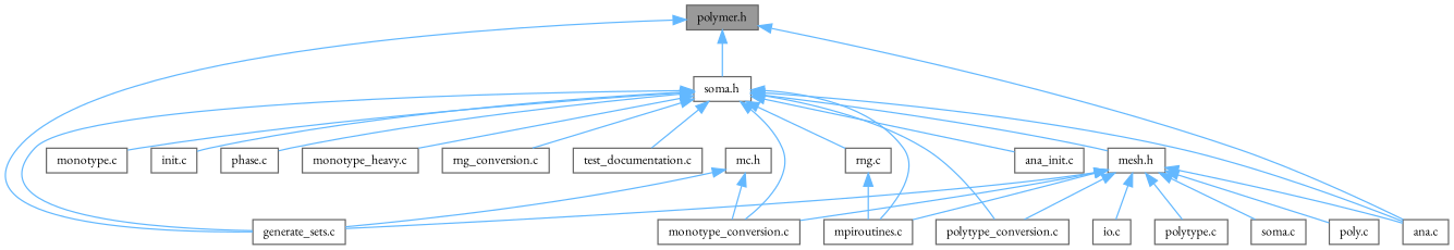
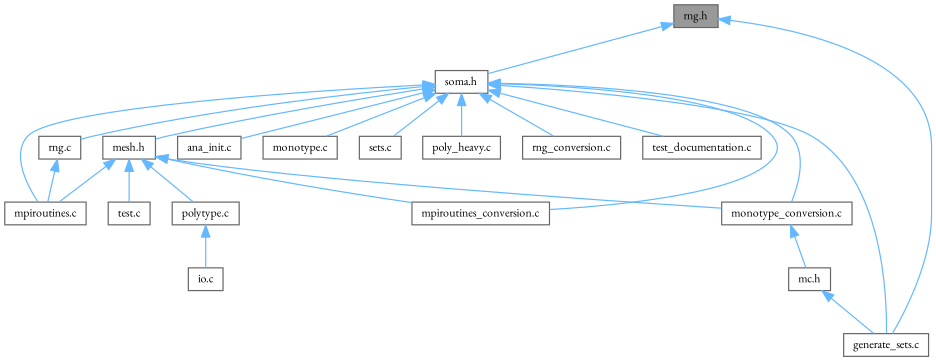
  digraph {
    fontname="EB Garamond"
    node [color=grey40 fillcolor=white fontname="EB Garamond" fontsize=10 shape=box style=filled]
    edge [color=steelblue1 dir=back fontname="EB Garamond" fontsize=10 labelfontname=Helvetica labelfontsize=10 style=solid]
-   n1 [color=gray40 fillcolor=grey60 fontcolor=black height=0.2 label="polymer.h" width=0.4]
-   n2 [height=0.2 label="ana.c" width=0.4]
+   n1 [color=gray40 fillcolor=grey60 fontcolor=black height=0.2 label="rng.h" width=0.4]
    n3 [height=0.2 label="generate_sets.c" width=0.4]
    n4 [height=0.2 label="soma.h" width=0.4]
    n5 [height=0.2 label="mc.h" width=0.4]
    n6 [height=0.2 label="monotype_conversion.c" width=0.4]
    n7 [height=0.2 label="mpiroutines.c" width=0.4]
    n8 [height=0.2 label="ana_init.c" width=0.4]
    n9 [height=0.2 label="monotype.c" width=0.4]
-   n10 [height=0.2 label="init.c" width=0.4]
    n11 [height=0.2 label="mesh.h" width=0.4]
-   n12 [height=0.2 label="phase.c" width=0.4]
-   n13 [height=0.2 label="polytype_conversion.c" width=0.4]
-   n14 [height=0.2 label="monotype_heavy.c" width=0.4]
+   n12 [height=0.2 label="sets.c" width=0.4]
+   n13 [height=0.2 label="mpiroutines_conversion.c" width=0.4]
+   n14 [height=0.2 label="poly_heavy.c" width=0.4]
    n15 [height=0.2 label="rng.c" width=0.4]
    n16 [height=0.2 label="rng_conversion.c" width=0.4]
    n17 [height=0.2 label="test_documentation.c" width=0.4]
-   n18 [height=0.2 label="soma.c" width=0.4]
-   n19 [height=0.2 label="poly.c" width=0.4]
+   n19 [height=0.2 label="test.c" width=0.4]
    n20 [height=0.2 label="io.c" width=0.4]
    n21 [height=0.2 label="polytype.c" width=0.4]
-   n1 -> n2
    n1 -> n3
    n1 -> n4
-   n4 -> n2
    n4 -> n3
    n4 -> n6
    n4 -> n7
    n4 -> n8
    n4 -> n9
-   n4 -> n10
    n4 -> n11
    n4 -> n12
    n4 -> n13
    n4 -> n14
    n4 -> n15
    n4 -> n16
    n4 -> n17
    n5 -> n3
-   n5 -> n6
-   n11 -> n2
-   n11 -> n3
+   n6 -> n5
    n11 -> n6
    n11 -> n7
    n11 -> n13
-   n11 -> n18
    n11 -> n19
-   n11 -> n20
+   n21 -> n20
    n11 -> n21
    n15 -> n7
  }
